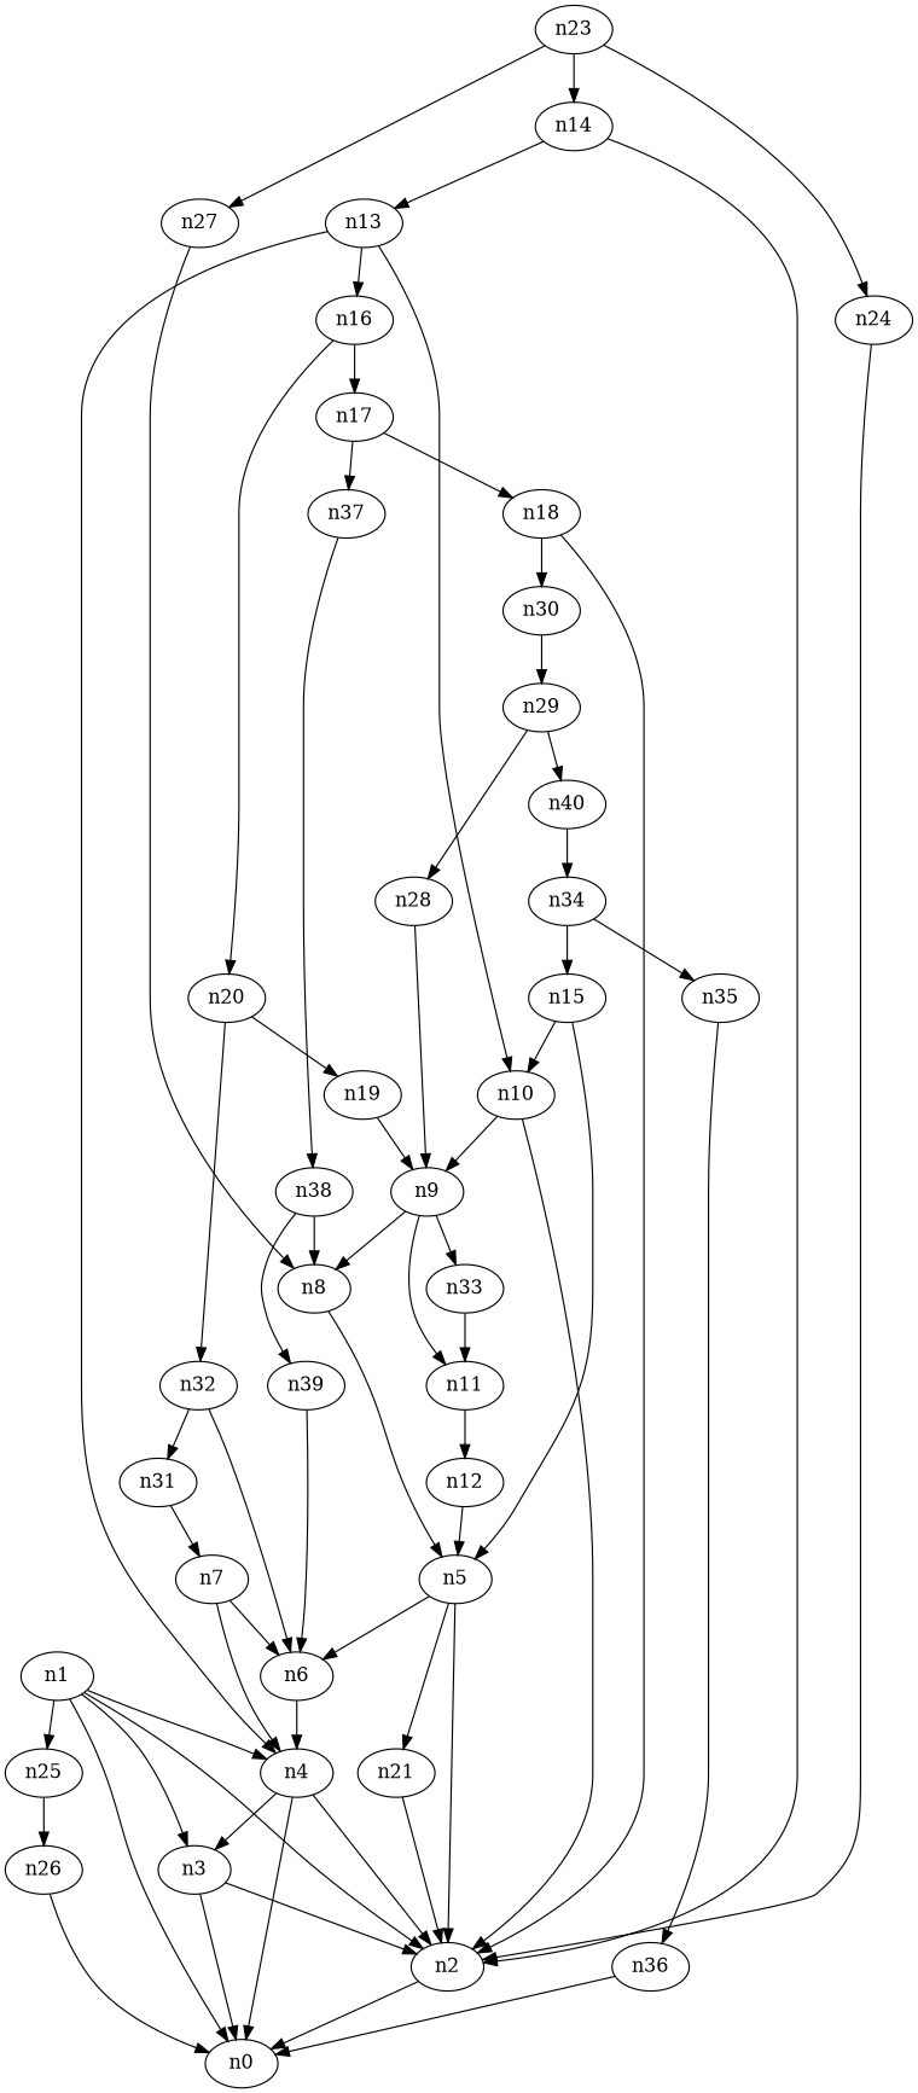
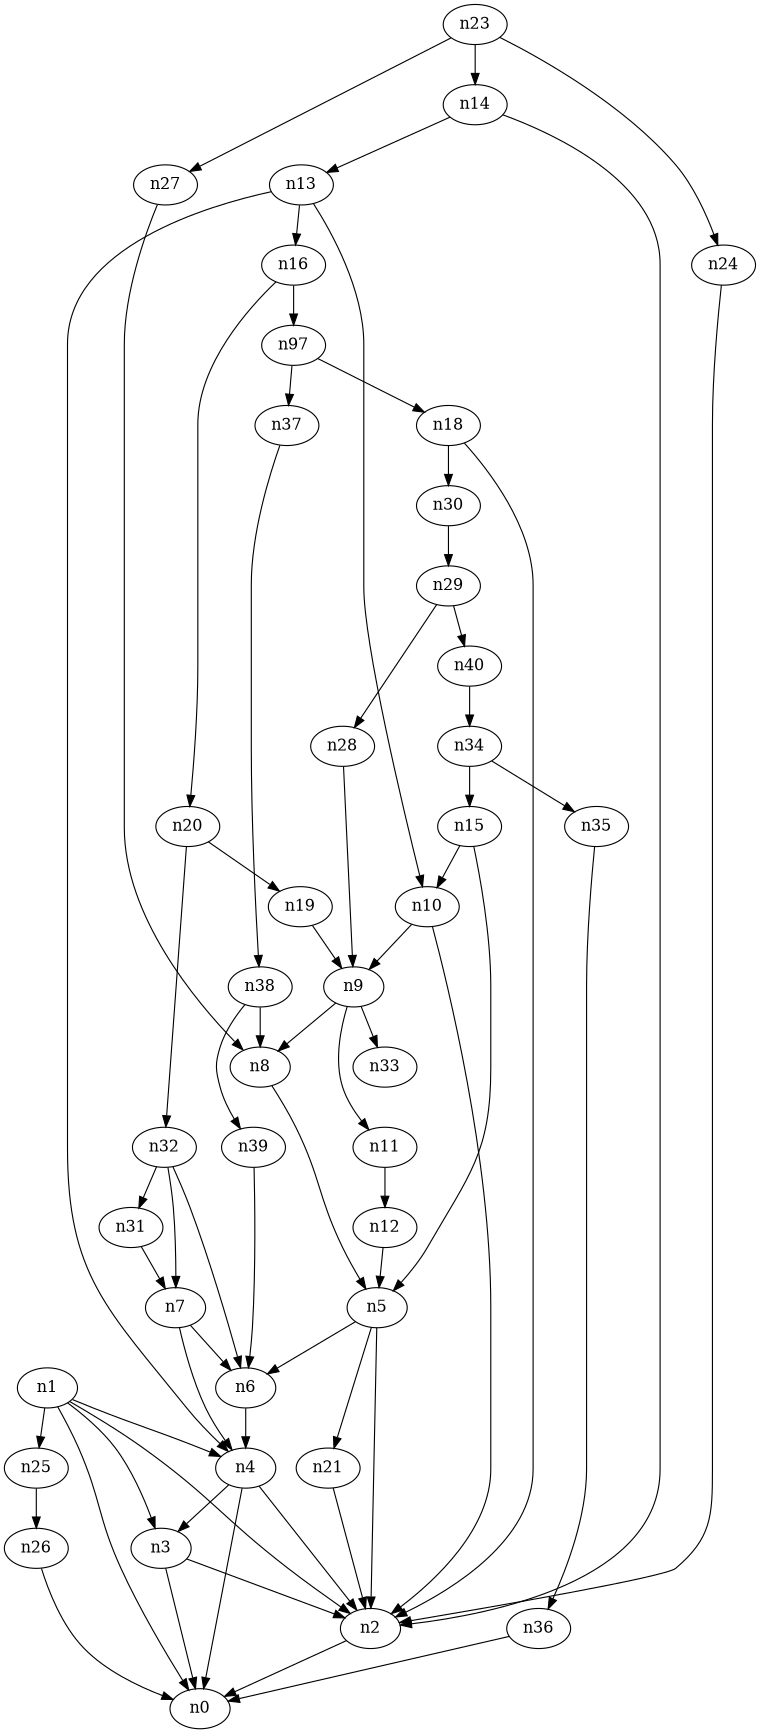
  digraph {
    n1
    n0
    n2
    n3
    n4
    n25
    n26
    n23
    n14
    n24
    n27
    n5
    n6
    n21
    n7
    n8
    n9
    n11
    n33
    n12
    n10
    n13
    n16
-   n17
+   n17 [label=n97]
    n20
    n18
    n37
    n19
    n32
    n15
    n30
    n38
    n31
    n29
    n39
    n28
    n40
    n34
    n35
    n36
    n1 -> n0
    n1 -> n2
    n1 -> n3
    n1 -> n4
    n1 -> n25
    n2 -> n0
    n3 -> n0
    n3 -> n2
    n4 -> n0
    n4 -> n2
    n4 -> n3
    n25 -> n26
    n26 -> n0
    n23 -> n14
    n23 -> n24
    n23 -> n27
    n14 -> n2
    n14 -> n13
    n24 -> n2
    n27 -> n8
    n5 -> n2
    n5 -> n6
    n5 -> n21
    n6 -> n4
    n21 -> n2
    n7 -> n4
    n7 -> n6
    n8 -> n5
    n9 -> n8
    n9 -> n11
    n9 -> n33
    n11 -> n12
-   n33 -> n11
    n12 -> n5
    n10 -> n2
    n10 -> n9
    n13 -> n4
    n13 -> n10
    n13 -> n16
    n16 -> n17
    n16 -> n20
    n17 -> n18
    n17 -> n37
    n20 -> n19
    n20 -> n32
    n18 -> n2
    n18 -> n30
    n37 -> n38
    n19 -> n9
    n32 -> n6
+   n32 -> n7
    n32 -> n31
    n15 -> n5
    n15 -> n10
    n30 -> n29
    n38 -> n8
    n38 -> n39
    n31 -> n7
    n29 -> n28
    n29 -> n40
    n39 -> n6
    n28 -> n9
    n40 -> n34
    n34 -> n15
    n34 -> n35
    n35 -> n36
    n36 -> n0
  }
